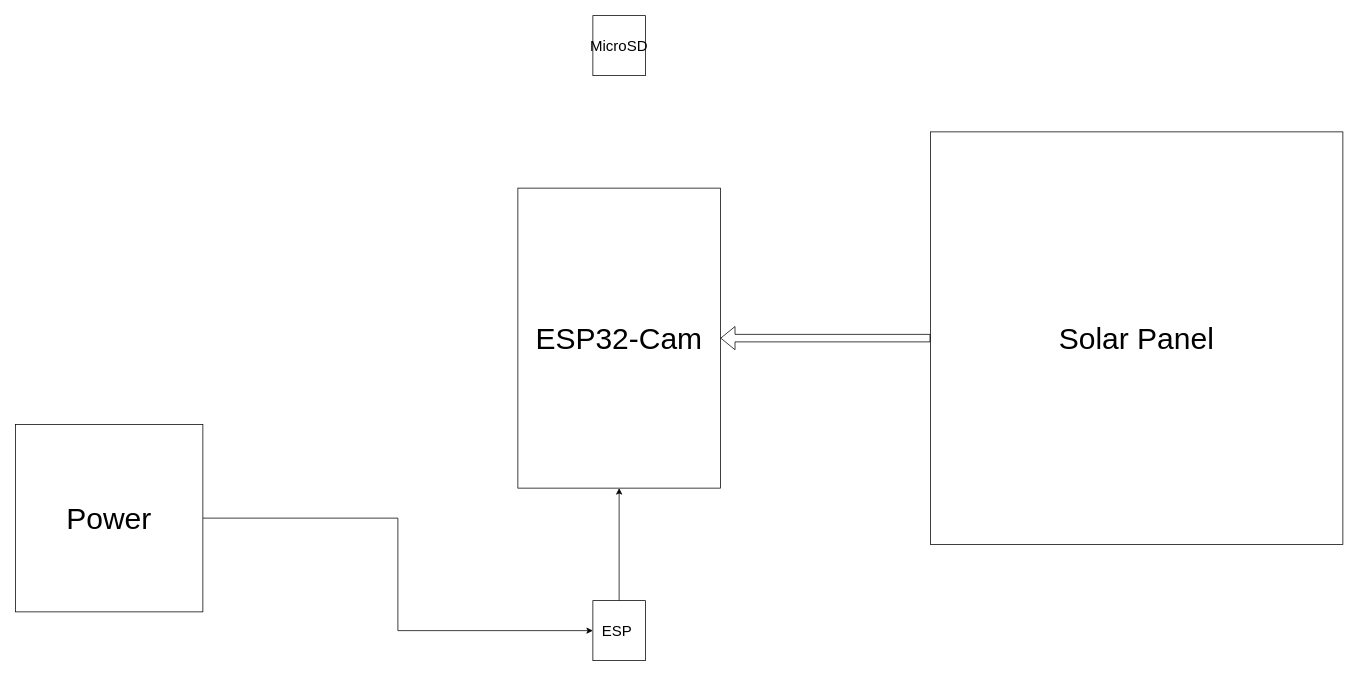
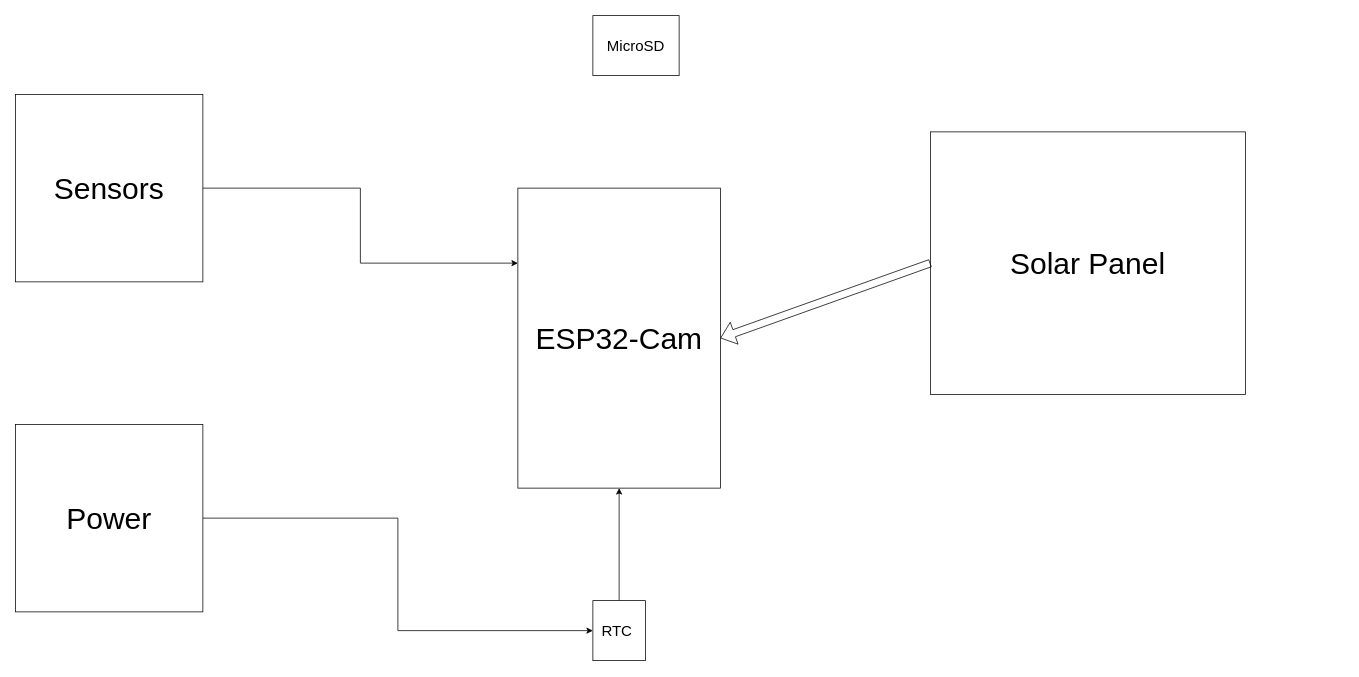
  <mxCell id="0" />
  <mxCell id="1" parent="0" />
  <mxCell id="2" value="&lt;font style=&quot;font-size: 40px;&quot;&gt;ESP32-Cam&lt;/font&gt;" style="rounded=0;whiteSpace=wrap;html=1;" parent="1" vertex="1"><mxGeometry x="690" y="250" width="270" height="400" as="geometry" /></mxCell>
- <mxCell id="5" value="&lt;font style=&quot;font-size: 20px;&quot;&gt;MicroSD&lt;/font&gt;" style="rounded=0;whiteSpace=wrap;html=1;" parent="1" vertex="1"><mxGeometry x="790" y="20" width="70" height="80" as="geometry" /></mxCell>
+ <mxCell id="3" style="edgeStyle=orthogonalEdgeStyle;rounded=0;orthogonalLoop=1;jettySize=auto;html=1;entryX=0;entryY=0.25;entryDx=0;entryDy=0;" parent="1" source="4" target="2" edge="1"><mxGeometry relative="1" as="geometry"><mxPoint x="-270" y="275" as="targetPoint" /></mxGeometry></mxCell>
+ <mxCell id="4" value="&lt;font style=&quot;font-size: 40px;&quot;&gt;Sensors&lt;/font&gt;" style="rounded=0;whiteSpace=wrap;html=1;" parent="1" vertex="1"><mxGeometry x="20" y="125" width="250" height="250" as="geometry" /></mxCell>
+ <mxCell id="5" value="&lt;font style=&quot;font-size: 20px;&quot;&gt;MicroSD&lt;/font&gt;" style="rounded=0;whiteSpace=wrap;html=1;" parent="1" vertex="1"><mxGeometry x="790" y="20" width="115" height="80" as="geometry" /></mxCell>
  <mxCell id="6" style="edgeStyle=orthogonalEdgeStyle;rounded=0;orthogonalLoop=1;jettySize=auto;html=1;exitX=1;exitY=0.5;exitDx=0;exitDy=0;" parent="1" source="7" target="9" edge="1"><mxGeometry relative="1" as="geometry" /></mxCell>
  <mxCell id="7" value="&lt;font style=&quot;font-size: 40px;&quot;&gt;Power&lt;/font&gt;" style="rounded=0;whiteSpace=wrap;html=1;" parent="1" vertex="1"><mxGeometry x="20" y="565" width="250" height="250" as="geometry" /></mxCell>
  <mxCell id="8" style="edgeStyle=orthogonalEdgeStyle;rounded=0;orthogonalLoop=1;jettySize=auto;html=1;exitX=0.5;exitY=0;exitDx=0;exitDy=0;entryX=0.5;entryY=1;entryDx=0;entryDy=0;" parent="1" source="9" target="2" edge="1"><mxGeometry relative="1" as="geometry" /></mxCell>
- <mxCell id="9" value="&lt;font style=&quot;font-size: 20px;&quot;&gt;ESP&amp;nbsp;&lt;/font&gt;" style="rounded=0;whiteSpace=wrap;html=1;" parent="1" vertex="1"><mxGeometry x="790" y="800" width="70" height="80" as="geometry" /></mxCell>
- <mxCell id="10" value="&lt;font style=&quot;font-size: 40px;&quot;&gt;Solar Panel&lt;/font&gt;" style="rounded=0;whiteSpace=wrap;html=1;" vertex="1" parent="1"><mxGeometry x="1240" y="175" width="550" height="550" as="geometry" /></mxCell>
+ <mxCell id="9" value="&lt;font style=&quot;font-size: 20px;&quot;&gt;RTC&amp;nbsp;&lt;/font&gt;" style="rounded=0;whiteSpace=wrap;html=1;" parent="1" vertex="1"><mxGeometry x="790" y="800" width="70" height="80" as="geometry" /></mxCell>
+ <mxCell id="10" value="&lt;font style=&quot;font-size: 40px;&quot;&gt;Solar Panel&lt;/font&gt;" style="rounded=0;whiteSpace=wrap;html=1;" vertex="1" parent="1"><mxGeometry x="1240" y="175" width="420" height="350" as="geometry" /></mxCell>
  <mxCell id="11" value="" style="shape=flexArrow;endArrow=classic;html=1;rounded=0;entryX=1;entryY=0.5;entryDx=0;entryDy=0;exitX=0;exitY=0.5;exitDx=0;exitDy=0;" edge="1" parent="1" source="10" target="2"><mxGeometry width="50" height="50" relative="1" as="geometry"><mxPoint x="920" y="565" as="sourcePoint" /><mxPoint x="970" y="515" as="targetPoint" /></mxGeometry></mxCell>
